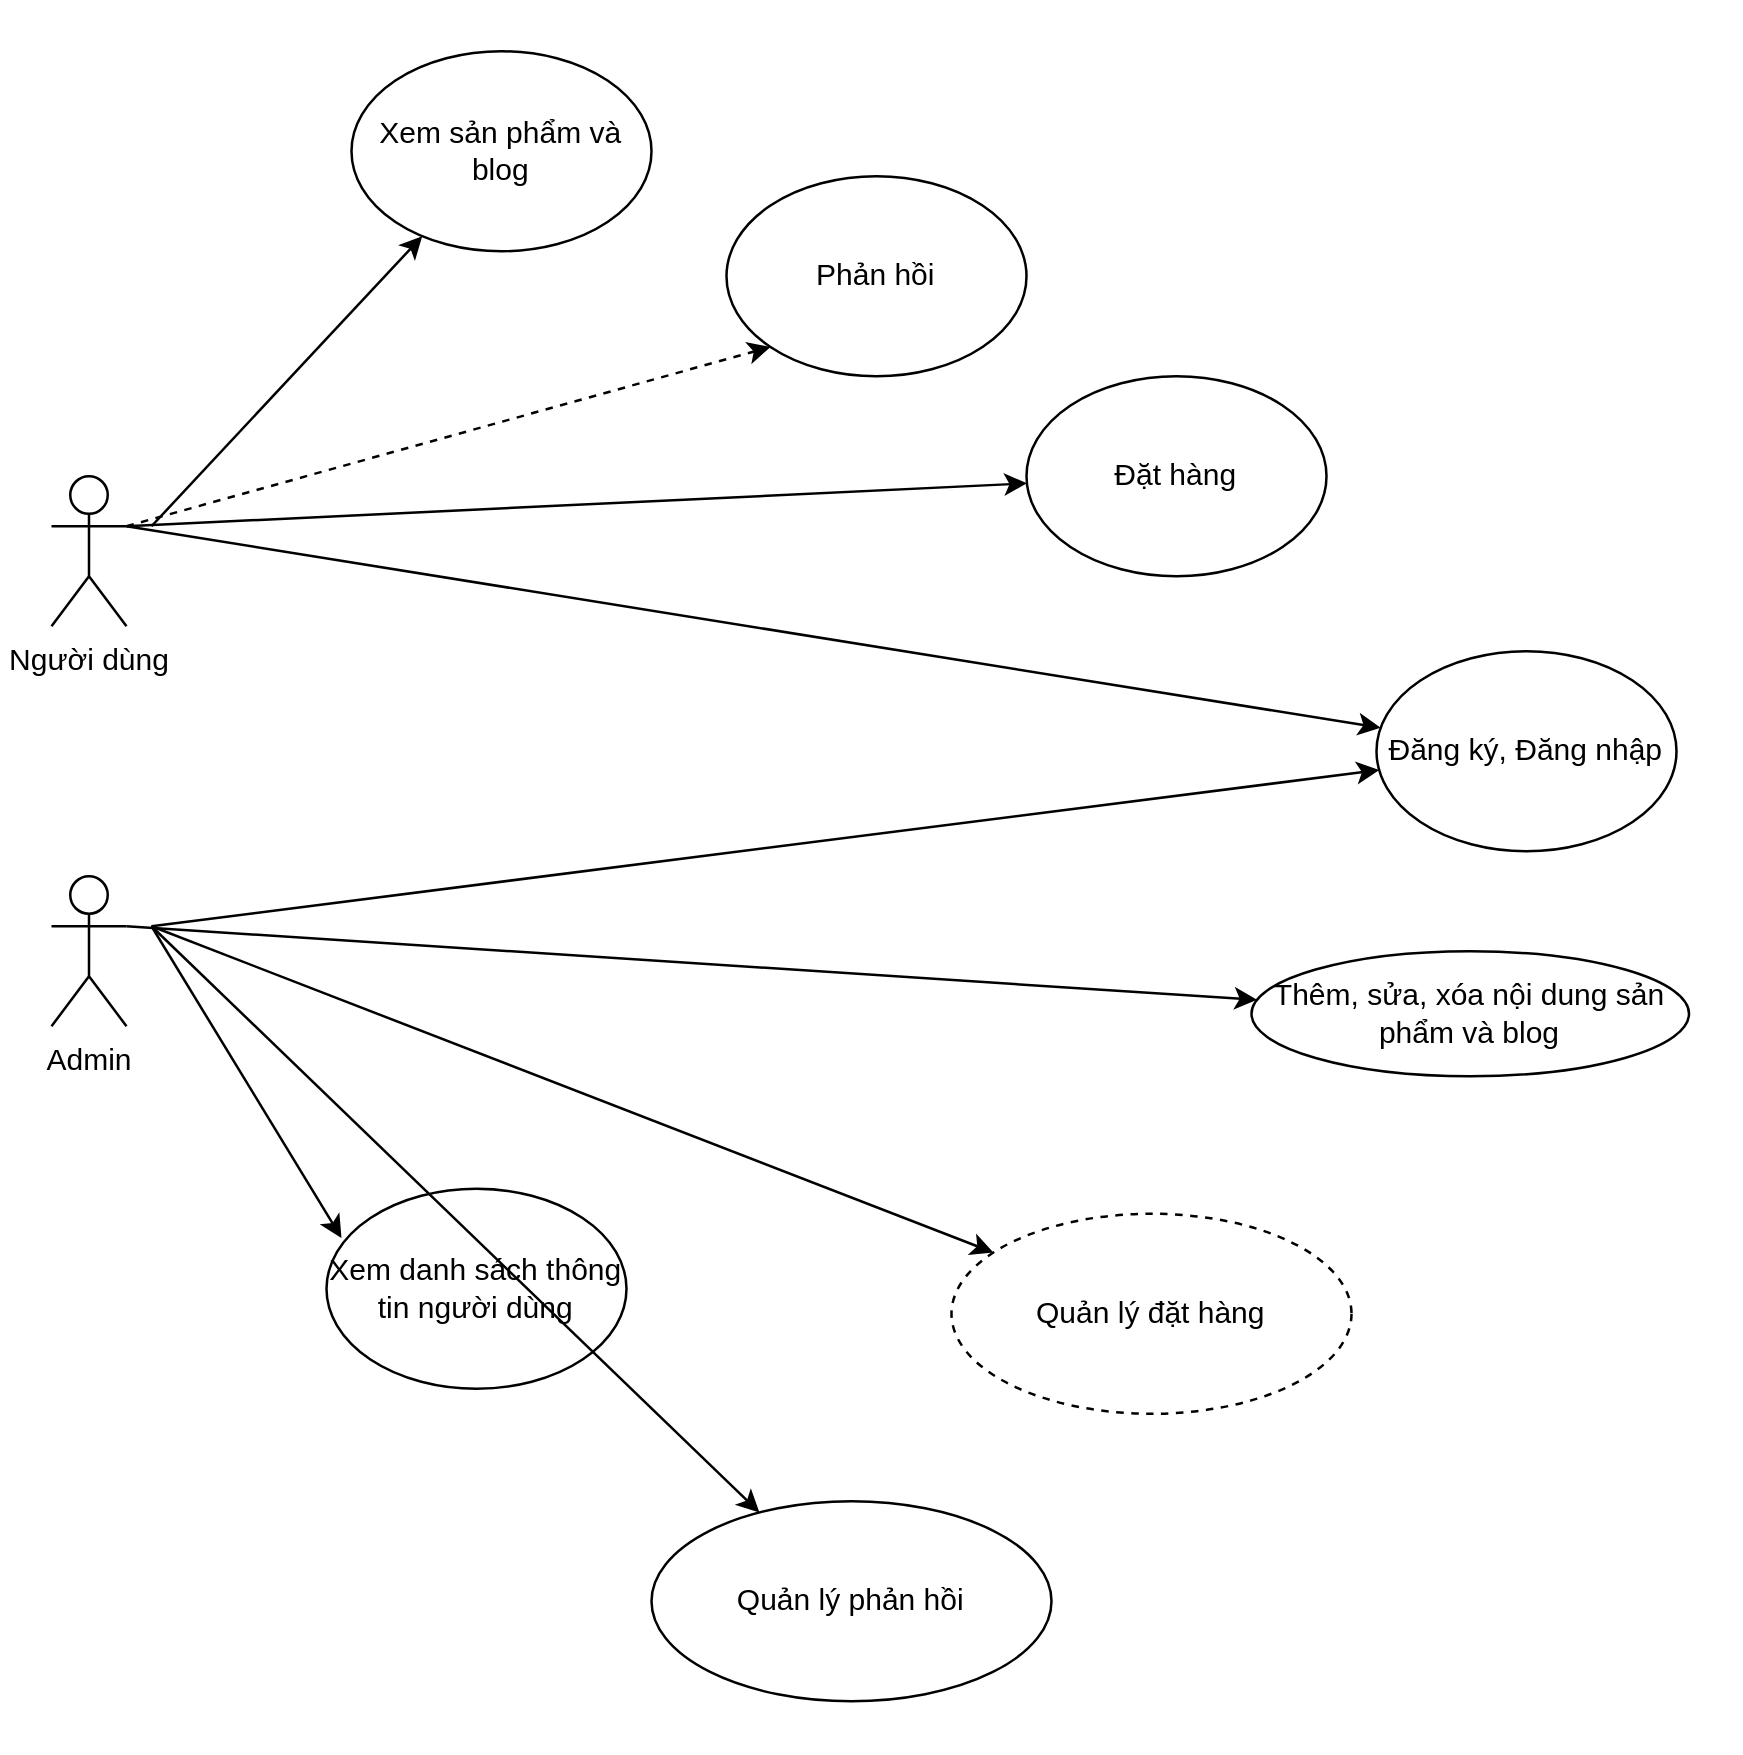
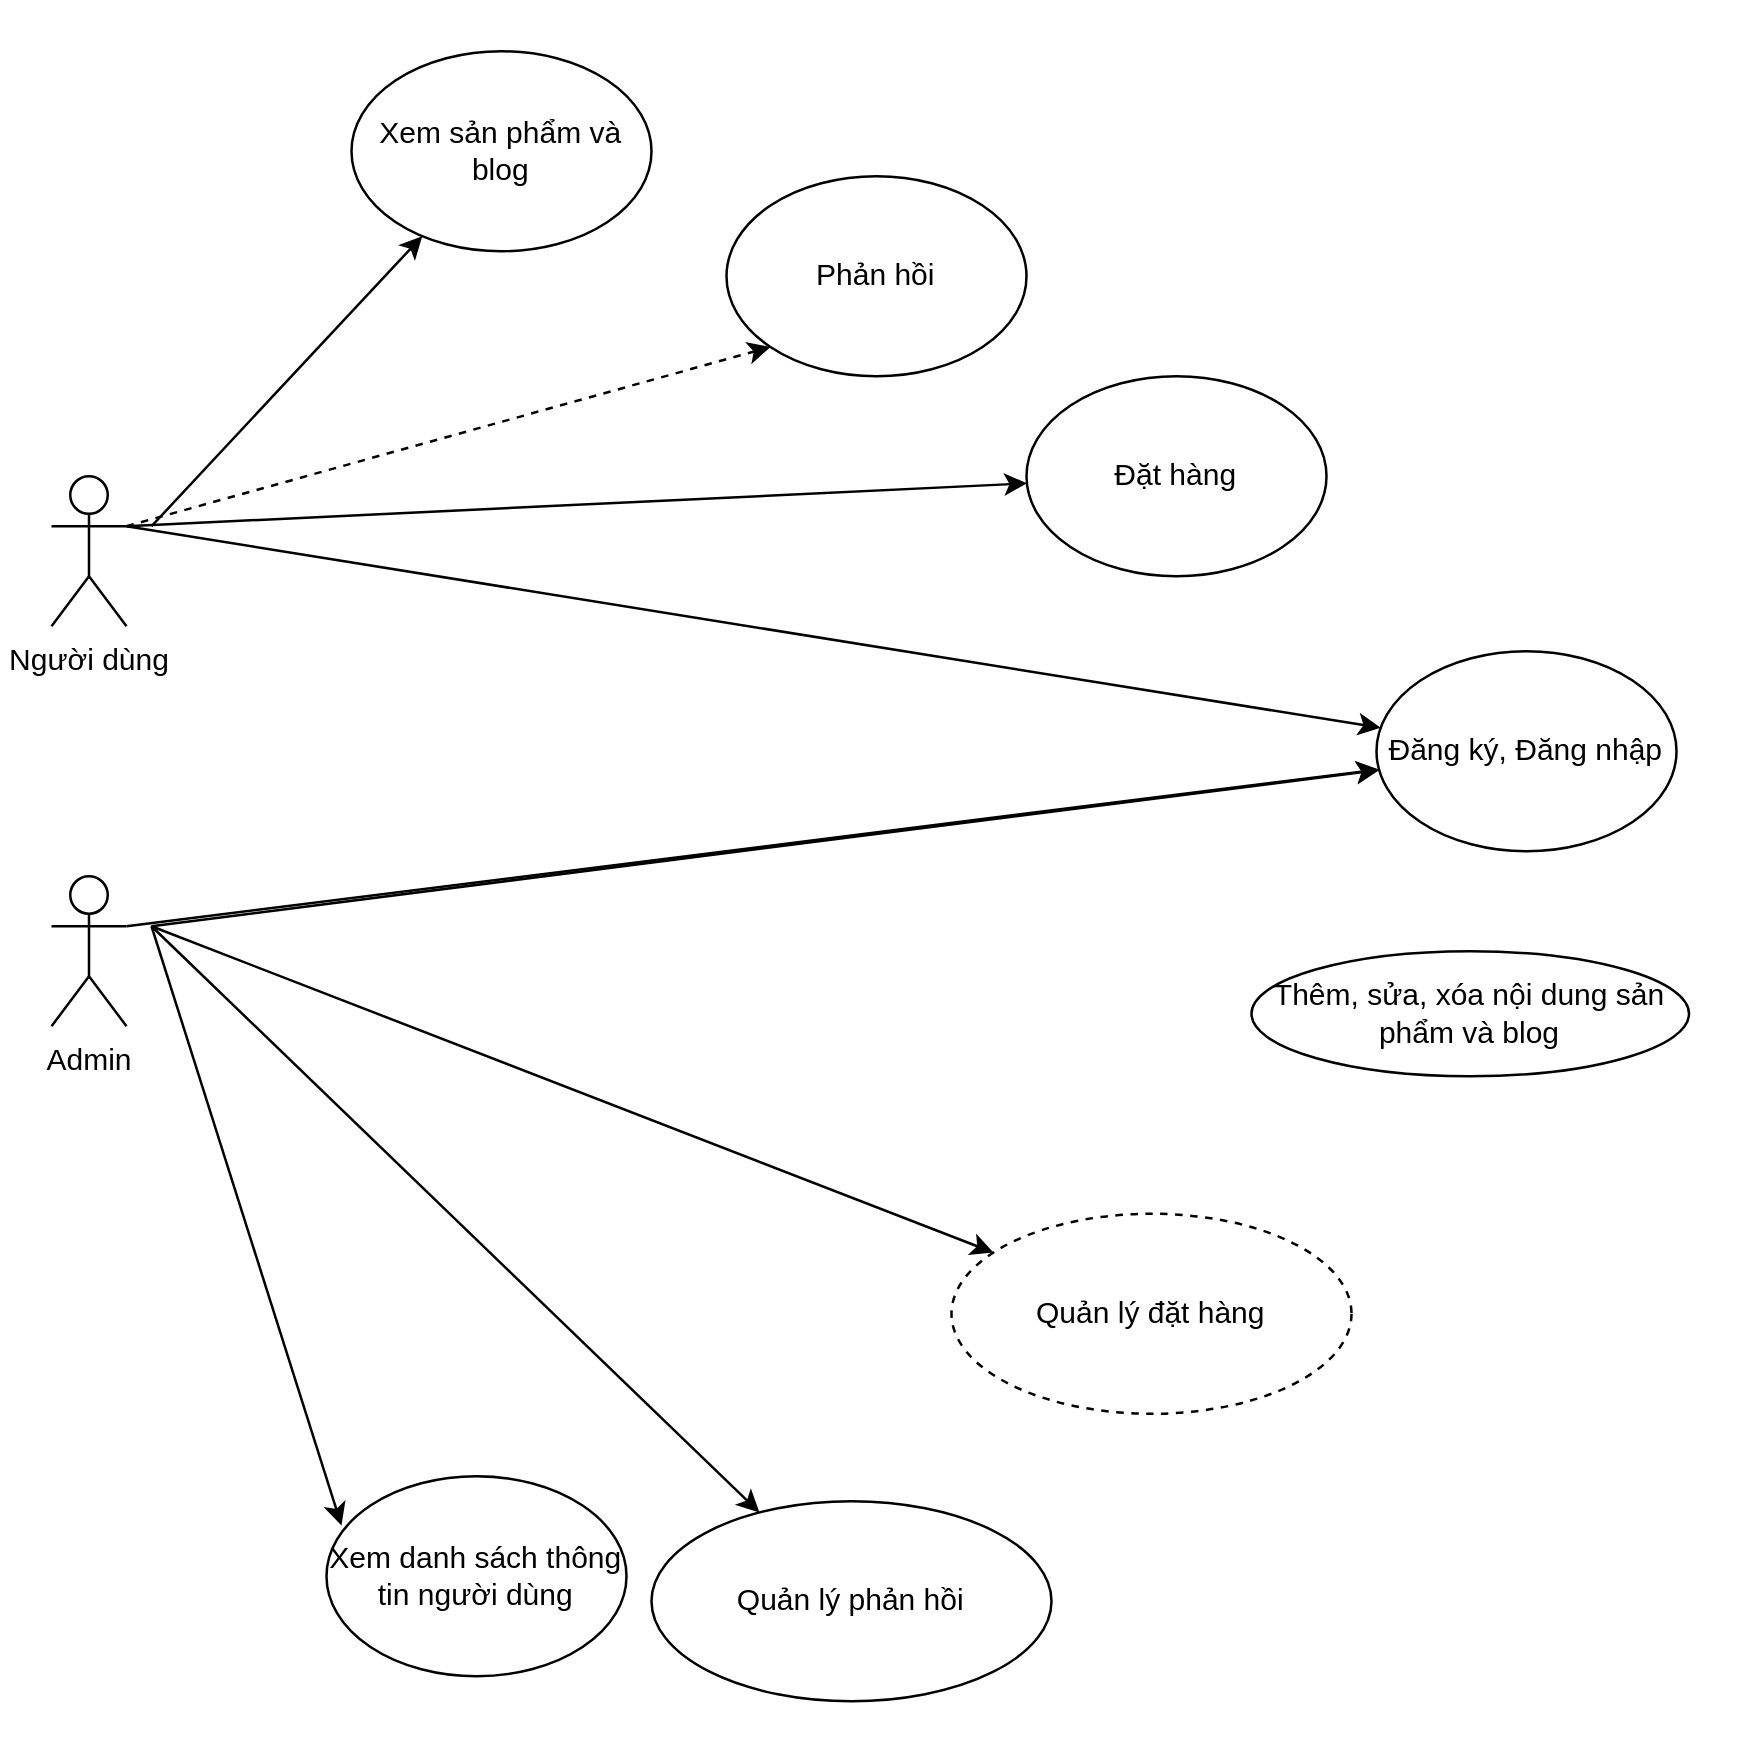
  <mxCell id="0" />
  <mxCell id="1" parent="0" />
  <mxCell id="2" value="Người dùng&lt;br&gt;" style="shape=umlActor;verticalLabelPosition=bottom;labelBackgroundColor=#ffffff;verticalAlign=top;html=1;outlineConnect=0;" vertex="1" parent="1"><mxGeometry y="190" width="30" height="60" as="geometry" x="20" /></mxCell>
  <mxCell id="3" value="Admin" style="shape=umlActor;verticalLabelPosition=bottom;labelBackgroundColor=#ffffff;verticalAlign=top;html=1;outlineConnect=0;" vertex="1" parent="1"><mxGeometry y="350" width="30" height="60" as="geometry" x="20" /></mxCell>
  <mxCell id="4" value="Đăng ký, Đăng nhập" style="ellipse;whiteSpace=wrap;html=1;" vertex="1" parent="1"><mxGeometry x="550" y="260" width="120" height="80" as="geometry" /></mxCell>
  <mxCell id="5" value="Xem sản phẩm và blog" style="ellipse;whiteSpace=wrap;html=1;" vertex="1" parent="1"><mxGeometry x="140" width="120" height="80" as="geometry" y="20" /></mxCell>
  <mxCell id="6" value="Thêm, sửa, xóa nội dung sản phẩm và blog" style="ellipse;whiteSpace=wrap;html=1;" vertex="1" parent="1"><mxGeometry x="500" y="380" width="175" height="50" as="geometry" /></mxCell>
  <mxCell id="7" value="Phản hồi" style="ellipse;whiteSpace=wrap;html=1;" vertex="1" parent="1"><mxGeometry x="290" y="70" width="120" height="80" as="geometry" /></mxCell>
  <mxCell id="8" value="Đặt hàng" style="ellipse;whiteSpace=wrap;html=1;" vertex="1" parent="1"><mxGeometry x="410" y="150" width="120" height="80" as="geometry" /></mxCell>
  <mxCell id="9" value="Quản lý đặt hàng" style="ellipse;whiteSpace=wrap;html=1;dashed=1;" vertex="1" parent="1"><mxGeometry x="380" y="485" width="160" height="80" as="geometry" /></mxCell>
- <mxCell id="10" value="Xem danh sách thông tin người dùng" style="ellipse;whiteSpace=wrap;html=1;" vertex="1" parent="1"><mxGeometry x="130" y="475" width="120" height="80" as="geometry" /></mxCell>
+ <mxCell id="10" value="Xem danh sách thông tin người dùng" style="ellipse;whiteSpace=wrap;html=1;" vertex="1" parent="1"><mxGeometry x="130" y="590" width="120" height="80" as="geometry" /></mxCell>
  <mxCell id="11" value="" style="endArrow=classic;html=1;" edge="1" parent="1" target="5"><mxGeometry width="50" height="50" relative="1" as="geometry"><mxPoint x="60" y="210" as="sourcePoint" /><mxPoint x="290" y="380" as="targetPoint" /></mxGeometry></mxCell>
  <mxCell id="12" value="" style="endArrow=classic;html=1;exitX=1;exitY=0.333;exitDx=0;exitDy=0;exitPerimeter=0;entryX=0;entryY=1;entryDx=0;entryDy=0;dashed=1;" edge="1" parent="1" source="2" target="7"><mxGeometry width="50" height="50" relative="1" as="geometry"><mxPoint x="160" y="340" as="sourcePoint" /><mxPoint x="210" y="290" as="targetPoint" /></mxGeometry></mxCell>
  <mxCell id="13" value="" style="endArrow=classic;html=1;" edge="1" parent="1" target="8"><mxGeometry width="50" height="50" relative="1" as="geometry"><mxPoint x="50" y="210" as="sourcePoint" /><mxPoint x="240" y="300" as="targetPoint" /></mxGeometry></mxCell>
  <mxCell id="14" value="" style="endArrow=classic;html=1;" edge="1" parent="1" target="4"><mxGeometry width="50" height="50" relative="1" as="geometry"><mxPoint x="50" y="210" as="sourcePoint" /><mxPoint x="280" y="310" as="targetPoint" /></mxGeometry></mxCell>
  <mxCell id="15" value="" style="endArrow=classic;html=1;" edge="1" parent="1" target="4"><mxGeometry width="50" height="50" relative="1" as="geometry"><mxPoint x="60" y="370" as="sourcePoint" /><mxPoint x="330" y="370" as="targetPoint" /></mxGeometry></mxCell>
- <mxCell id="16" value="" style="endArrow=classic;html=1;exitX=1;exitY=0.333;exitDx=0;exitDy=0;exitPerimeter=0;" edge="1" parent="1" source="3" target="6"><mxGeometry width="50" height="50" relative="1" as="geometry"><mxPoint x="200" y="440" as="sourcePoint" /><mxPoint x="250" y="390" as="targetPoint" /></mxGeometry></mxCell>
+ <mxCell id="16" value="" style="endArrow=classic;html=1;exitX=1;exitY=0.333;exitDx=0;exitDy=0;exitPerimeter=0;" edge="1" parent="1" source="3" target="4"><mxGeometry width="50" height="50" relative="1" as="geometry"><mxPoint x="200" y="440" as="sourcePoint" /><mxPoint x="250" y="390" as="targetPoint" /></mxGeometry></mxCell>
  <mxCell id="17" value="" style="endArrow=classic;html=1;" edge="1" parent="1" target="9"><mxGeometry width="50" height="50" relative="1" as="geometry"><mxPoint x="60" y="370" as="sourcePoint" /><mxPoint x="160" y="480" as="targetPoint" /></mxGeometry></mxCell>
  <mxCell id="18" value="" style="endArrow=classic;html=1;entryX=0.05;entryY=0.246;entryDx=0;entryDy=0;entryPerimeter=0;" edge="1" parent="1" target="10"><mxGeometry width="50" height="50" relative="1" as="geometry"><mxPoint x="60" y="370" as="sourcePoint" /><mxPoint x="130" y="520" as="targetPoint" /></mxGeometry></mxCell>
  <mxCell id="19" value="Quản lý phản hồi" style="ellipse;whiteSpace=wrap;html=1;" vertex="1" parent="1"><mxGeometry x="260" y="600" width="160" height="80" as="geometry" /></mxCell>
  <mxCell id="20" value="" style="endArrow=classic;html=1;" edge="1" parent="1" target="19"><mxGeometry width="50" height="50" relative="1" as="geometry"><mxPoint x="60" y="370" as="sourcePoint" /><mxPoint x="406.767" y="510.497" as="targetPoint" /></mxGeometry></mxCell>
